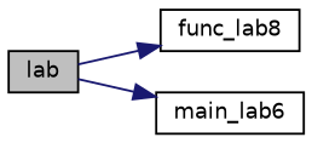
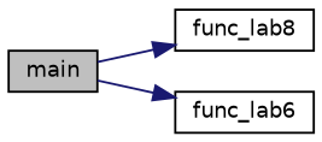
  digraph {
    rankdir=LR
    node [color=black fillcolor=white fontname=Helvetica fontsize=10 shape=record style=filled]
    edge [color=midnightblue fontname=Helvetica fontsize=10 labelfontname=Helvetica labelfontsize=10 style=solid]
-   n1 [fillcolor=grey75 fontcolor=black height=0.2 label=lab width=0.4]
+   n1 [fillcolor=grey75 fontcolor=black height=0.2 label=main width=0.4]
    n2 [height=0.2 label=func_lab8 width=0.4]
-   n3 [height=0.2 label=main_lab6 width=0.4]
+   n3 [height=0.2 label=func_lab6 width=0.4]
    n1 -> n2
    n1 -> n3
  }
